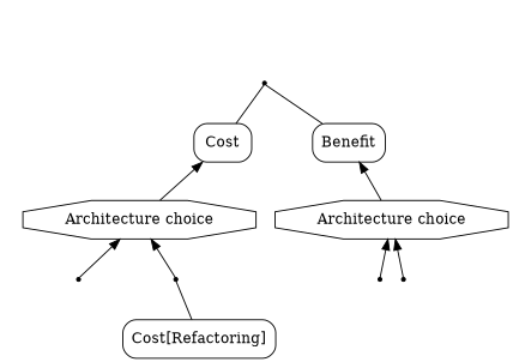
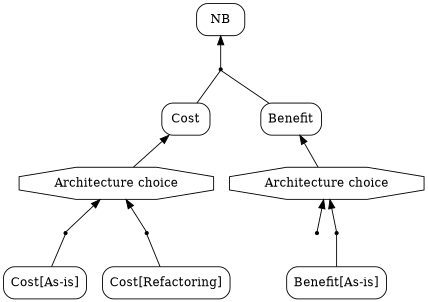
  digraph {
    rankdir=BT
    node [shape=box]
    AndRef0 [shape=point]
    n2 [label="Architecture choice" shape=polygon sides=8]
    Benefit [style=rounded]
    AndRef4 [shape=point]
+   NB [style=rounded]
+   "Benefit[As-is]" [style=rounded]
    AndRef1 [shape=point]
    AndRef2 [shape=point]
    n9 [label="Architecture choice" shape=polygon sides=8]
    Cost [style=rounded]
+   "Cost[As-is]" [style=rounded]
    AndRef3 [shape=point]
    "Cost[Refactoring]" [style=rounded]
    AndRef0 -> n2
    n2 -> Benefit
    Benefit -> AndRef4 [dir=none]
+   AndRef4 -> NB
+   "Benefit[As-is]" -> AndRef0 [dir=none]
    AndRef1 -> n2
    AndRef2 -> n9
    n9 -> Cost
    Cost -> AndRef4 [dir=none]
+   "Cost[As-is]" -> AndRef2 [dir=none]
    AndRef3 -> n9
    "Cost[Refactoring]" -> AndRef3 [dir=none]
  }
